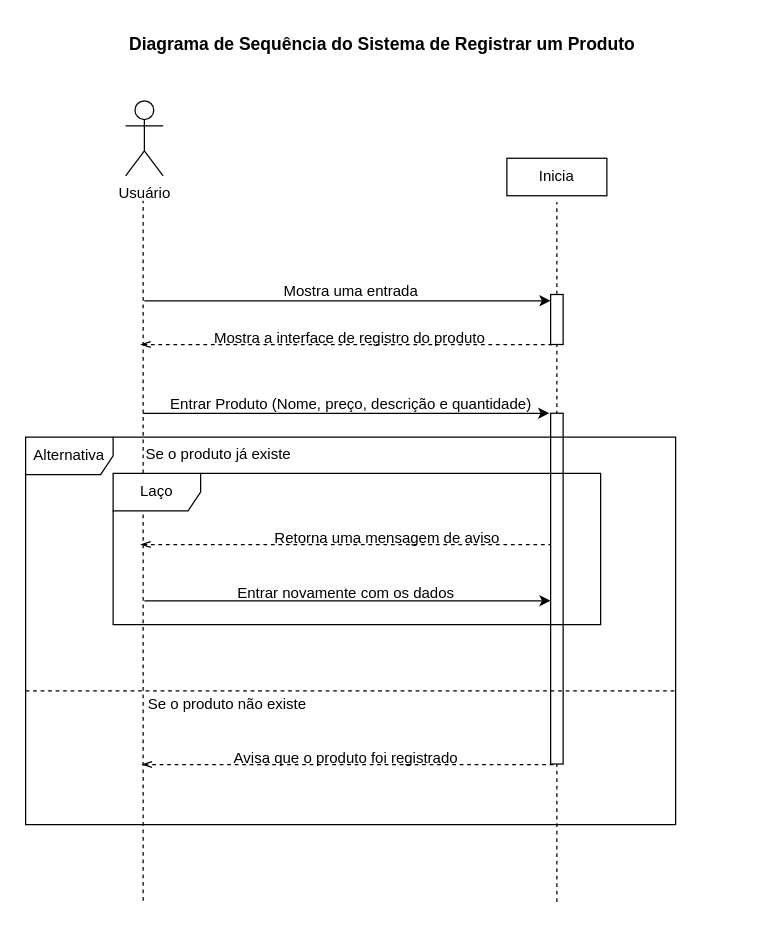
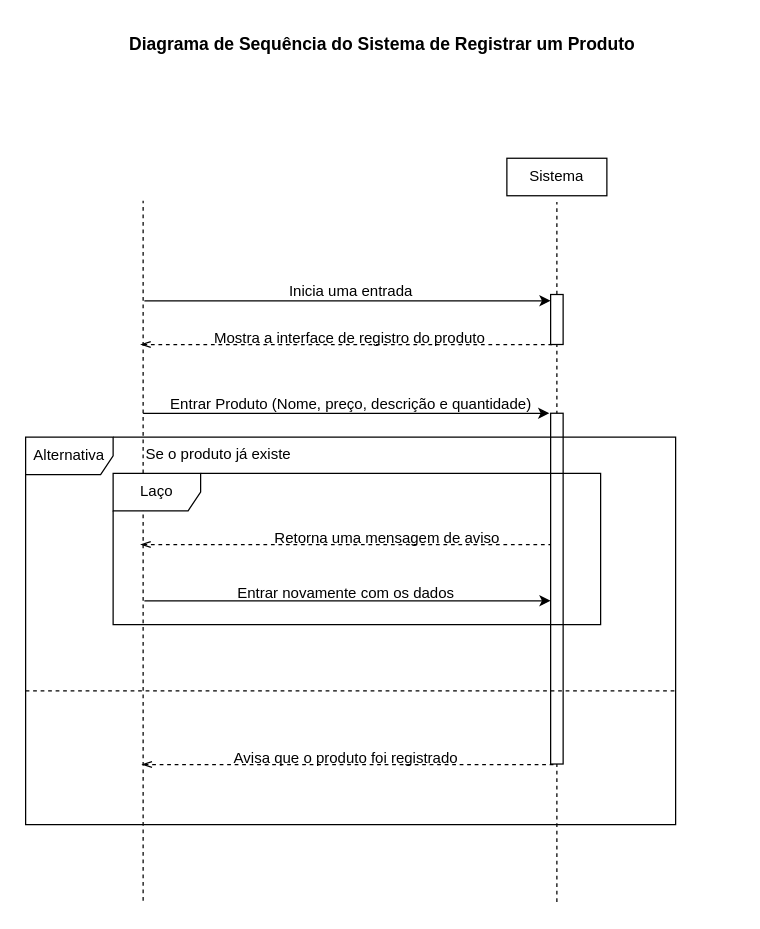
  <mxCell id="0" />
  <mxCell id="1" parent="0" />
- <mxCell id="2" value="Usuário" style="shape=umlActor;verticalLabelPosition=bottom;verticalAlign=top;html=1;outlineConnect=0;" vertex="1" parent="1"><mxGeometry x="100" y="80" width="30" height="60" as="geometry" /></mxCell>
- <mxCell id="3" value="Inicia" style="rounded=0;whiteSpace=wrap;html=1;" vertex="1" parent="1"><mxGeometry x="405" y="126" width="80" height="30" as="geometry" /></mxCell>
+ <mxCell id="3" value="Sistema" style="rounded=0;whiteSpace=wrap;html=1;" vertex="1" parent="1"><mxGeometry x="405" y="126" width="80" height="30" as="geometry" /></mxCell>
  <mxCell id="4" value="" style="endArrow=none;dashed=1;html=1;rounded=0;" edge="1" parent="1"><mxGeometry width="50" height="50" relative="1" as="geometry"><mxPoint x="114" y="720" as="sourcePoint" /><mxPoint x="114" y="160" as="targetPoint" /></mxGeometry></mxCell>
  <mxCell id="5" value="" style="endArrow=none;dashed=1;html=1;rounded=0;" edge="1" parent="1" source="8"><mxGeometry width="50" height="50" relative="1" as="geometry"><mxPoint x="445" y="721" as="sourcePoint" /><mxPoint x="445" y="161" as="targetPoint" /></mxGeometry></mxCell>
  <mxCell id="6" value="" style="endArrow=classic;html=1;rounded=0;" edge="1" parent="1"><mxGeometry width="50" height="50" relative="1" as="geometry"><mxPoint x="115" y="240" as="sourcePoint" /><mxPoint x="440" y="240" as="targetPoint" /></mxGeometry></mxCell>
  <mxCell id="7" value="" style="endArrow=none;dashed=1;html=1;rounded=0;" edge="1" parent="1" target="8"><mxGeometry width="50" height="50" relative="1" as="geometry"><mxPoint x="445" y="721" as="sourcePoint" /><mxPoint x="445" y="161" as="targetPoint" /></mxGeometry></mxCell>
  <mxCell id="8" value="" style="rounded=0;whiteSpace=wrap;html=1;rotation=90;" vertex="1" parent="1"><mxGeometry x="425" y="250" width="40" height="10" as="geometry" /></mxCell>
  <mxCell id="9" value="" style="endArrow=none;dashed=1;html=1;rounded=0;endFill=0;startArrow=openThin;startFill=0;" edge="1" parent="1"><mxGeometry width="50" height="50" relative="1" as="geometry"><mxPoint x="112" y="275" as="sourcePoint" /><mxPoint x="442" y="275" as="targetPoint" /></mxGeometry></mxCell>
- <mxCell id="10" value="Mostra uma entrada" style="text;html=1;align=center;verticalAlign=middle;resizable=0;points=[];autosize=1;strokeColor=none;fillColor=none;" vertex="1" parent="1"><mxGeometry x="220" y="218" width="120" height="30" as="geometry" /></mxCell>
+ <mxCell id="10" value="Inicia uma entrada" style="text;html=1;align=center;verticalAlign=middle;resizable=0;points=[];autosize=1;strokeColor=none;fillColor=none;" vertex="1" parent="1"><mxGeometry x="220" y="218" width="120" height="30" as="geometry" /></mxCell>
  <mxCell id="11" value="Mostra a interface de registro do produto" style="text;html=1;align=center;verticalAlign=middle;resizable=0;points=[];autosize=1;strokeColor=none;fillColor=none;" vertex="1" parent="1"><mxGeometry x="159" y="255" width="240" height="30" as="geometry" /></mxCell>
  <mxCell id="12" value="&lt;font style=&quot;font-size: 14px;&quot;&gt;Diagrama de Sequência do Sistema de Registrar um Produto&lt;/font&gt;" style="text;html=1;align=center;verticalAlign=middle;resizable=0;points=[];autosize=1;strokeColor=none;fillColor=none;fontStyle=1" vertex="1" parent="1"><mxGeometry x="105" y="20" width="400" height="30" as="geometry" /></mxCell>
  <mxCell id="13" value="" style="endArrow=classic;html=1;rounded=0;" edge="1" parent="1"><mxGeometry width="50" height="50" relative="1" as="geometry"><mxPoint x="114" y="330" as="sourcePoint" /><mxPoint x="439" y="330" as="targetPoint" /></mxGeometry></mxCell>
  <mxCell id="14" value="Entrar Produto (Nome, preço, descrição e quantidade)" style="text;html=1;align=center;verticalAlign=middle;resizable=0;points=[];autosize=1;strokeColor=none;fillColor=none;" vertex="1" parent="1"><mxGeometry x="125" y="308" width="310" height="30" as="geometry" /></mxCell>
  <mxCell id="15" value="" style="rounded=0;whiteSpace=wrap;html=1;rotation=90;" vertex="1" parent="1"><mxGeometry x="304.7" y="465.31" width="280.62" height="10" as="geometry" /></mxCell>
  <mxCell id="16" value="Alternativa" style="shape=umlFrame;whiteSpace=wrap;html=1;pointerEvents=0;width=70;height=30;" vertex="1" parent="1"><mxGeometry x="20" y="349" width="520" height="310" as="geometry" /></mxCell>
  <mxCell id="17" value="Se o produto já existe" style="text;html=1;align=center;verticalAlign=middle;resizable=0;points=[];autosize=1;strokeColor=none;fillColor=none;" vertex="1" parent="1"><mxGeometry x="104" y="348" width="140" height="30" as="geometry" /></mxCell>
  <mxCell id="18" value="Laço" style="shape=umlFrame;whiteSpace=wrap;html=1;pointerEvents=0;width=70;height=30;" vertex="1" parent="1"><mxGeometry x="90" y="378" width="390" height="121" as="geometry" /></mxCell>
  <mxCell id="19" value="" style="endArrow=none;dashed=1;html=1;rounded=0;endFill=0;startArrow=openThin;startFill=0;" edge="1" parent="1"><mxGeometry width="50" height="50" relative="1" as="geometry"><mxPoint x="112" y="435" as="sourcePoint" /><mxPoint x="440" y="435" as="targetPoint" /></mxGeometry></mxCell>
  <mxCell id="20" value="Retorna uma mensagem de aviso" style="text;html=1;align=center;verticalAlign=middle;resizable=0;points=[];autosize=1;strokeColor=none;fillColor=none;" vertex="1" parent="1"><mxGeometry x="209" y="415" width="200" height="30" as="geometry" /></mxCell>
  <mxCell id="21" value="" style="endArrow=classic;html=1;rounded=0;" edge="1" parent="1"><mxGeometry width="50" height="50" relative="1" as="geometry"><mxPoint x="115" y="480" as="sourcePoint" /><mxPoint x="440" y="480" as="targetPoint" /></mxGeometry></mxCell>
  <mxCell id="22" value="Entrar novamente com os dados" style="text;html=1;align=center;verticalAlign=middle;resizable=0;points=[];autosize=1;strokeColor=none;fillColor=none;" vertex="1" parent="1"><mxGeometry x="176" y="459" width="200" height="30" as="geometry" /></mxCell>
  <mxCell id="23" value="" style="endArrow=none;dashed=1;html=1;rounded=0;exitX=0;exitY=0.655;exitDx=0;exitDy=0;exitPerimeter=0;entryX=1;entryY=0.655;entryDx=0;entryDy=0;entryPerimeter=0;" edge="1" parent="1" source="16" target="16"><mxGeometry width="50" height="50" relative="1" as="geometry"><mxPoint x="280" y="549" as="sourcePoint" /><mxPoint x="330" y="499" as="targetPoint" /></mxGeometry></mxCell>
- <mxCell id="24" value="Se o produto não existe" style="text;html=1;align=center;verticalAlign=middle;resizable=0;points=[];autosize=1;strokeColor=none;fillColor=none;" vertex="1" parent="1"><mxGeometry x="106" y="548" width="150" height="30" as="geometry" /></mxCell>
  <mxCell id="25" value="" style="endArrow=none;dashed=1;html=1;rounded=0;endFill=0;startArrow=openThin;startFill=0;" edge="1" parent="1"><mxGeometry width="50" height="50" relative="1" as="geometry"><mxPoint x="113" y="611" as="sourcePoint" /><mxPoint x="443" y="611" as="targetPoint" /></mxGeometry></mxCell>
  <mxCell id="26" value="Avisa que o produto foi registrado" style="text;html=1;align=center;verticalAlign=middle;resizable=0;points=[];autosize=1;strokeColor=none;fillColor=none;" vertex="1" parent="1"><mxGeometry x="176" y="591" width="200" height="30" as="geometry" /></mxCell>
